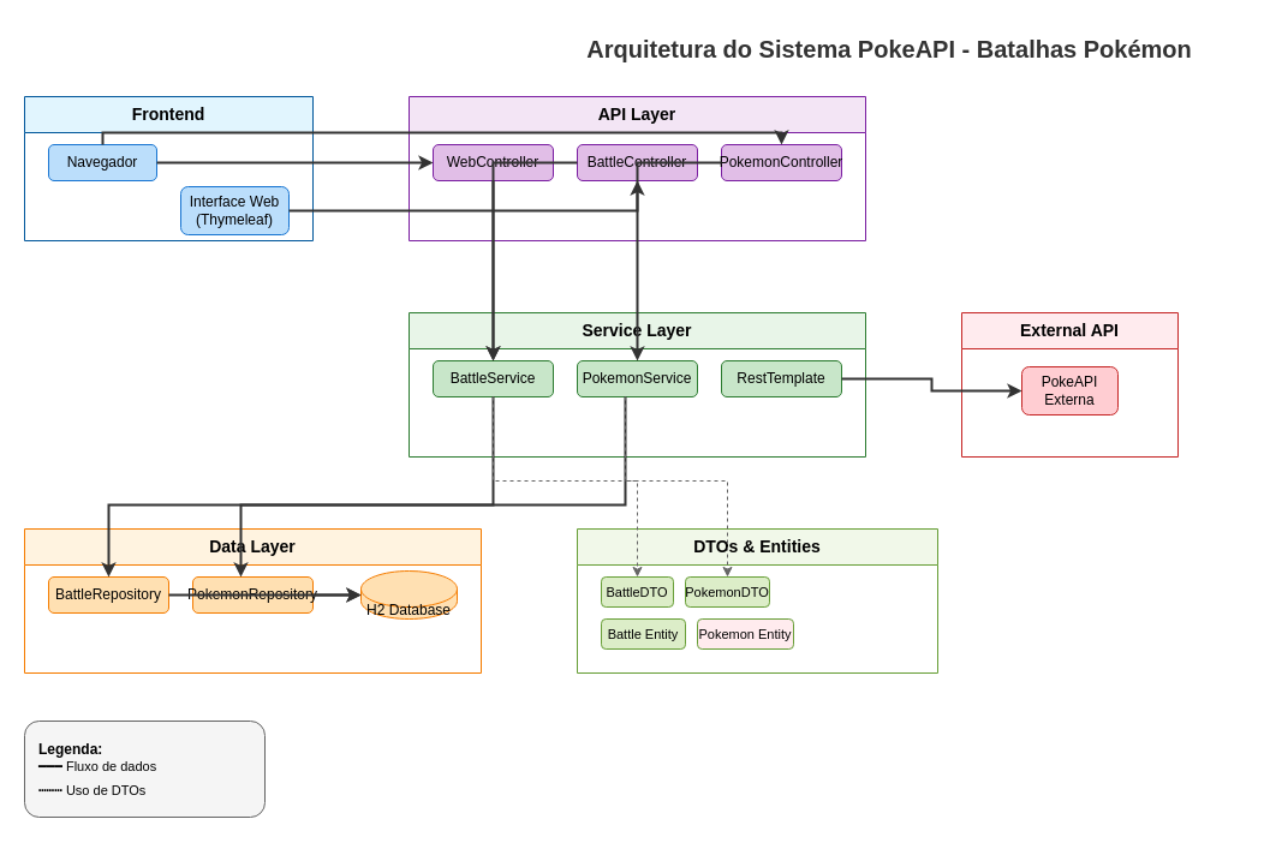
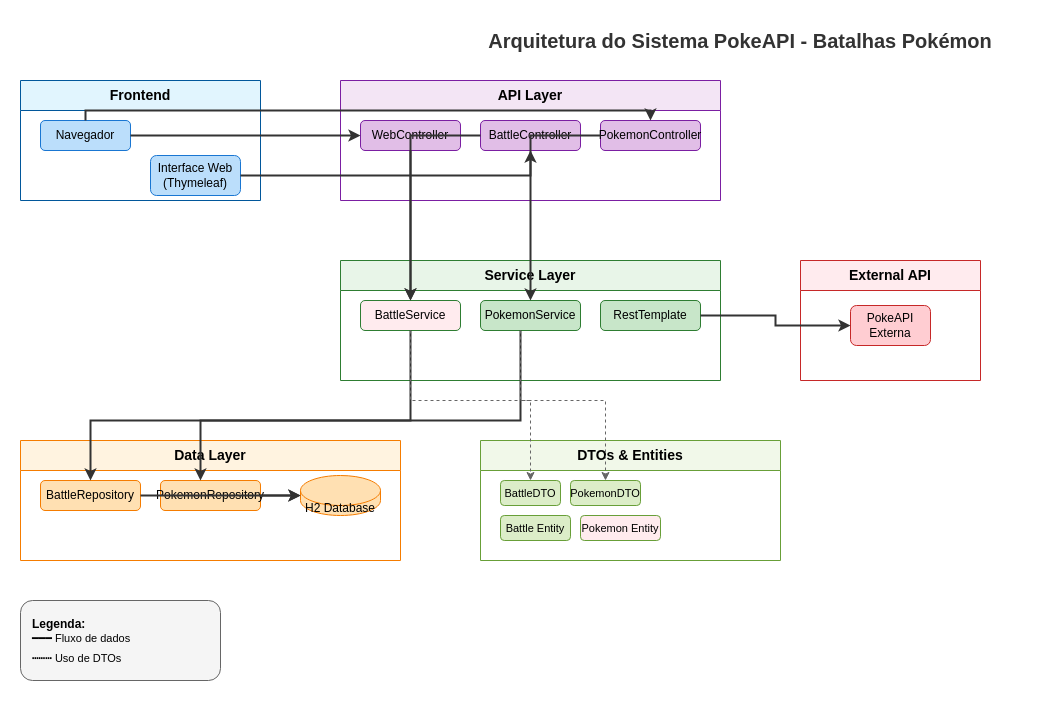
  <mxCell id="0" />
  <mxCell id="1" parent="0" />
  <mxCell id="2" value="Arquitetura do Sistema PokeAPI - Batalhas Pokémon" style="text;html=1;strokeColor=none;fillColor=none;align=center;verticalAlign=middle;whiteSpace=wrap;rounded=0;fontSize=20;fontStyle=1;fontColor=#333333;" vertex="1" parent="1"><mxGeometry x="440" y="20" width="600" height="40" as="geometry" /></mxCell>
  <mxCell id="3" value="Frontend" style="swimlane;whiteSpace=wrap;html=1;fillColor=#E1F5FE;strokeColor=#01579B;fontStyle=1;fontSize=14;startSize=30;" vertex="1" parent="1"><mxGeometry x="20" y="80" width="240" height="120" as="geometry" /></mxCell>
  <mxCell id="4" value="Navegador" style="rounded=1;whiteSpace=wrap;html=1;fillColor=#BBDEFB;strokeColor=#1976D2;fontSize=12;" vertex="1" parent="3"><mxGeometry x="20" y="40" width="90" height="30" as="geometry" /></mxCell>
  <mxCell id="5" value="Interface Web&#10;(Thymeleaf)" style="rounded=1;whiteSpace=wrap;html=1;fillColor=#BBDEFB;strokeColor=#1976D2;fontSize=12;" vertex="1" parent="3"><mxGeometry x="130" y="75" width="90" height="40" as="geometry" /></mxCell>
  <mxCell id="6" value="API Layer" style="swimlane;whiteSpace=wrap;html=1;fillColor=#F3E5F5;strokeColor=#7B1FA2;fontStyle=1;fontSize=14;startSize=30;" vertex="1" parent="1"><mxGeometry x="340" y="80" width="380" height="120" as="geometry" /></mxCell>
  <mxCell id="7" value="WebController" style="rounded=1;whiteSpace=wrap;html=1;fillColor=#E1BEE7;strokeColor=#7B1FA2;fontSize=12;" vertex="1" parent="6"><mxGeometry x="20" y="40" width="100" height="30" as="geometry" /></mxCell>
  <mxCell id="8" value="BattleController" style="rounded=1;whiteSpace=wrap;html=1;fillColor=#E1BEE7;strokeColor=#7B1FA2;fontSize=12;" vertex="1" parent="6"><mxGeometry x="140" y="40" width="100" height="30" as="geometry" /></mxCell>
  <mxCell id="9" value="PokemonController" style="rounded=1;whiteSpace=wrap;html=1;fillColor=#E1BEE7;strokeColor=#7B1FA2;fontSize=12;" vertex="1" parent="6"><mxGeometry x="260" y="40" width="100" height="30" as="geometry" /></mxCell>
  <mxCell id="10" value="Service Layer" style="swimlane;whiteSpace=wrap;html=1;fillColor=#E8F5E8;strokeColor=#2E7D32;fontStyle=1;fontSize=14;startSize=30;" vertex="1" parent="1"><mxGeometry x="340" y="260" width="380" height="120" as="geometry" /></mxCell>
- <mxCell id="11" value="BattleService" style="rounded=1;whiteSpace=wrap;html=1;fillColor=#C8E6C9;strokeColor=#2E7D32;fontSize=12;" vertex="1" parent="10"><mxGeometry x="20" y="40" width="100" height="30" as="geometry" /></mxCell>
+ <mxCell id="11" value="BattleService" style="rounded=1;whiteSpace=wrap;html=1;fillColor=#ffebee;strokeColor=#2E7D32;fontSize=12;" vertex="1" parent="10"><mxGeometry x="20" y="40" width="100" height="30" as="geometry" /></mxCell>
  <mxCell id="12" value="PokemonService" style="rounded=1;whiteSpace=wrap;html=1;fillColor=#C8E6C9;strokeColor=#2E7D32;fontSize=12;" vertex="1" parent="10"><mxGeometry x="140" y="40" width="100" height="30" as="geometry" /></mxCell>
  <mxCell id="13" value="RestTemplate" style="rounded=1;whiteSpace=wrap;html=1;fillColor=#C8E6C9;strokeColor=#2E7D32;fontSize=12;" vertex="1" parent="10"><mxGeometry x="260" y="40" width="100" height="30" as="geometry" /></mxCell>
  <mxCell id="14" value="Data Layer" style="swimlane;whiteSpace=wrap;html=1;fillColor=#FFF3E0;strokeColor=#F57C00;fontStyle=1;fontSize=14;startSize=30;" vertex="1" parent="1"><mxGeometry x="20" y="440" width="380" height="120" as="geometry" /></mxCell>
  <mxCell id="15" value="BattleRepository" style="rounded=1;whiteSpace=wrap;html=1;fillColor=#FFE0B2;strokeColor=#F57C00;fontSize=12;" vertex="1" parent="14"><mxGeometry x="20" y="40" width="100" height="30" as="geometry" /></mxCell>
  <mxCell id="16" value="PokemonRepository" style="rounded=1;whiteSpace=wrap;html=1;fillColor=#FFE0B2;strokeColor=#F57C00;fontSize=12;" vertex="1" parent="14"><mxGeometry x="140" y="40" width="100" height="30" as="geometry" /></mxCell>
  <mxCell id="17" value="H2 Database" style="shape=cylinder3;whiteSpace=wrap;html=1;boundedLbl=1;backgroundOutline=1;size=15;fillColor=#FFE0B2;strokeColor=#F57C00;fontSize=12;" vertex="1" parent="14"><mxGeometry x="280" y="35" width="80" height="40" as="geometry" /></mxCell>
  <mxCell id="18" value="External API" style="swimlane;whiteSpace=wrap;html=1;fillColor=#FFEBEE;strokeColor=#C62828;fontStyle=1;fontSize=14;startSize=30;" vertex="1" parent="1"><mxGeometry x="800" y="260" width="180" height="120" as="geometry" /></mxCell>
  <mxCell id="19" value="PokeAPI&#10;Externa" style="rounded=1;whiteSpace=wrap;html=1;fillColor=#FFCDD2;strokeColor=#C62828;fontSize=12;" vertex="1" parent="18"><mxGeometry x="50" y="45" width="80" height="40" as="geometry" /></mxCell>
  <mxCell id="20" value="DTOs &amp; Entities" style="swimlane;whiteSpace=wrap;html=1;fillColor=#F1F8E9;strokeColor=#689F38;fontStyle=1;fontSize=14;startSize=30;" vertex="1" parent="1"><mxGeometry x="480" y="440" width="300" height="120" as="geometry" /></mxCell>
  <mxCell id="21" value="BattleDTO" style="rounded=1;whiteSpace=wrap;html=1;fillColor=#DCEDC8;strokeColor=#689F38;fontSize=11;" vertex="1" parent="20"><mxGeometry x="20" y="40" width="60" height="25" as="geometry" /></mxCell>
  <mxCell id="22" value="PokemonDTO" style="rounded=1;whiteSpace=wrap;html=1;fillColor=#DCEDC8;strokeColor=#689F38;fontSize=11;" vertex="1" parent="20"><mxGeometry x="90" y="40" width="70" height="25" as="geometry" /></mxCell>
  <mxCell id="23" value="Battle Entity" style="rounded=1;whiteSpace=wrap;html=1;fillColor=#DCEDC8;strokeColor=#689F38;fontSize=11;" vertex="1" parent="20"><mxGeometry x="20" y="75" width="70" height="25" as="geometry" /></mxCell>
  <mxCell id="24" value="Pokemon Entity" style="rounded=1;whiteSpace=wrap;html=1;fillColor=#ffebee;strokeColor=#689F38;fontSize=11;" vertex="1" parent="20"><mxGeometry x="100" y="75" width="80" height="25" as="geometry" /></mxCell>
  <mxCell id="25" style="edgeStyle=orthogonalEdgeStyle;rounded=0;orthogonalLoop=1;jettySize=auto;html=1;strokeWidth=2;strokeColor=#333333;" edge="1" parent="1" source="4" target="7"><mxGeometry relative="1" as="geometry"><mxPoint x="85" y="135" as="sourcePoint" /><mxPoint x="410" y="135" as="targetPoint" /></mxGeometry></mxCell>
  <mxCell id="26" style="edgeStyle=orthogonalEdgeStyle;rounded=0;orthogonalLoop=1;jettySize=auto;html=1;strokeWidth=2;strokeColor=#333333;" edge="1" parent="1" source="5" target="8"><mxGeometry relative="1" as="geometry"><mxPoint x="195" y="140" as="sourcePoint" /><mxPoint x="480" y="135" as="targetPoint" /></mxGeometry></mxCell>
  <mxCell id="27" style="edgeStyle=orthogonalEdgeStyle;rounded=0;orthogonalLoop=1;jettySize=auto;html=1;strokeWidth=2;strokeColor=#333333;" edge="1" parent="1" source="4" target="9"><mxGeometry relative="1" as="geometry"><mxPoint x="105" y="125" as="sourcePoint" /><mxPoint x="650" y="135" as="targetPoint" /><Array as="points"><mxPoint x="85" y="110" /><mxPoint x="650" y="110" /></Array></mxGeometry></mxCell>
  <mxCell id="28" style="edgeStyle=orthogonalEdgeStyle;rounded=0;orthogonalLoop=1;jettySize=auto;html=1;strokeWidth=2;strokeColor=#333333;" edge="1" parent="1" source="7" target="11"><mxGeometry relative="1" as="geometry"><mxPoint x="410" y="150" as="sourcePoint" /><mxPoint x="410" y="300" as="targetPoint" /></mxGeometry></mxCell>
  <mxCell id="29" style="edgeStyle=orthogonalEdgeStyle;rounded=0;orthogonalLoop=1;jettySize=auto;html=1;strokeWidth=2;strokeColor=#333333;" edge="1" parent="1" source="8" target="11"><mxGeometry relative="1" as="geometry"><mxPoint x="480" y="150" as="sourcePoint" /><mxPoint x="410" y="300" as="targetPoint" /></mxGeometry></mxCell>
  <mxCell id="30" style="edgeStyle=orthogonalEdgeStyle;rounded=0;orthogonalLoop=1;jettySize=auto;html=1;strokeWidth=2;strokeColor=#333333;" edge="1" parent="1" source="9" target="12"><mxGeometry relative="1" as="geometry"><mxPoint x="650" y="150" as="sourcePoint" /><mxPoint x="520" y="300" as="targetPoint" /></mxGeometry></mxCell>
  <mxCell id="31" style="edgeStyle=orthogonalEdgeStyle;rounded=0;orthogonalLoop=1;jettySize=auto;html=1;strokeWidth=2;strokeColor=#333333;" edge="1" parent="1" source="11" target="15"><mxGeometry relative="1" as="geometry"><mxPoint x="410" y="350" as="sourcePoint" /><mxPoint x="90" y="480" as="targetPoint" /><Array as="points"><mxPoint x="410" y="420" /><mxPoint x="90" y="420" /></Array></mxGeometry></mxCell>
  <mxCell id="32" style="edgeStyle=orthogonalEdgeStyle;rounded=0;orthogonalLoop=1;jettySize=auto;html=1;strokeWidth=2;strokeColor=#333333;" edge="1" parent="1" source="12" target="16"><mxGeometry relative="1" as="geometry"><mxPoint x="520" y="350" as="sourcePoint" /><mxPoint x="200" y="480" as="targetPoint" /><Array as="points"><mxPoint x="520" y="420" /><mxPoint x="200" y="420" /></Array></mxGeometry></mxCell>
  <mxCell id="33" style="edgeStyle=orthogonalEdgeStyle;rounded=0;orthogonalLoop=1;jettySize=auto;html=1;strokeWidth=2;strokeColor=#333333;" edge="1" parent="1" source="13" target="19"><mxGeometry relative="1" as="geometry"><mxPoint x="660" y="315" as="sourcePoint" /><mxPoint x="850" y="315" as="targetPoint" /></mxGeometry></mxCell>
  <mxCell id="34" style="edgeStyle=orthogonalEdgeStyle;rounded=0;orthogonalLoop=1;jettySize=auto;html=1;strokeWidth=2;strokeColor=#333333;" edge="1" parent="1" source="15" target="17"><mxGeometry relative="1" as="geometry"><mxPoint x="90" y="500" as="sourcePoint" /><mxPoint x="300" y="515" as="targetPoint" /></mxGeometry></mxCell>
  <mxCell id="35" style="edgeStyle=orthogonalEdgeStyle;rounded=0;orthogonalLoop=1;jettySize=auto;html=1;strokeWidth=2;strokeColor=#333333;" edge="1" parent="1" source="16" target="17"><mxGeometry relative="1" as="geometry"><mxPoint x="200" y="500" as="sourcePoint" /><mxPoint x="300" y="515" as="targetPoint" /></mxGeometry></mxCell>
  <mxCell id="36" style="edgeStyle=orthogonalEdgeStyle;rounded=0;orthogonalLoop=1;jettySize=auto;html=1;strokeWidth=1;strokeColor=#666666;dashed=1;" edge="1" parent="1" source="11" target="21"><mxGeometry relative="1" as="geometry"><mxPoint x="410" y="350" as="sourcePoint" /><mxPoint x="530" y="500" as="targetPoint" /><Array as="points"><mxPoint x="410" y="400" /><mxPoint x="530" y="400" /></Array></mxGeometry></mxCell>
  <mxCell id="37" style="edgeStyle=orthogonalEdgeStyle;rounded=0;orthogonalLoop=1;jettySize=auto;html=1;strokeWidth=1;strokeColor=#666666;dashed=1;" edge="1" parent="1" source="12" target="22"><mxGeometry relative="1" as="geometry"><mxPoint x="520" y="350" as="sourcePoint" /><mxPoint x="605" y="500" as="targetPoint" /><Array as="points"><mxPoint x="520" y="400" /><mxPoint x="605" y="400" /></Array></mxGeometry></mxCell>
  <mxCell id="38" value="" style="rounded=1;whiteSpace=wrap;html=1;fillColor=#F5F5F5;strokeColor=#666666;" vertex="1" parent="1"><mxGeometry x="20" y="600" width="200" height="80" as="geometry" /></mxCell>
  <mxCell id="39" value="Legenda:" style="text;html=1;align=left;verticalAlign=top;whiteSpace=wrap;rounded=0;fontSize=12;fontStyle=1;" vertex="1" parent="1"><mxGeometry x="30" y="610" width="60" height="20" as="geometry" /></mxCell>
  <mxCell id="40" value="━━━ Fluxo de dados" style="text;html=1;align=left;verticalAlign=middle;whiteSpace=wrap;rounded=0;fontSize=11;" vertex="1" parent="1"><mxGeometry x="30" y="630" width="150" height="15" as="geometry" /></mxCell>
  <mxCell id="41" value="┅┅┅ Uso de DTOs" style="text;html=1;align=left;verticalAlign=middle;whiteSpace=wrap;rounded=0;fontSize=11;" vertex="1" parent="1"><mxGeometry x="30" y="650" width="150" height="15" as="geometry" /></mxCell>
